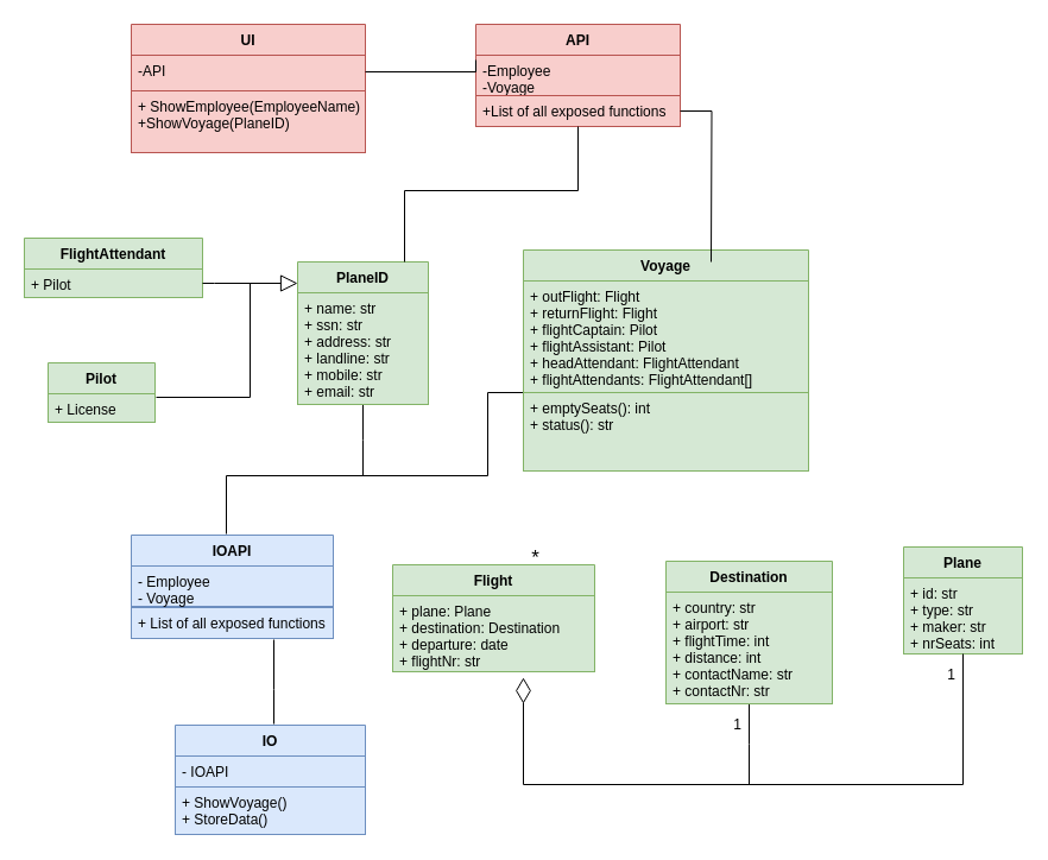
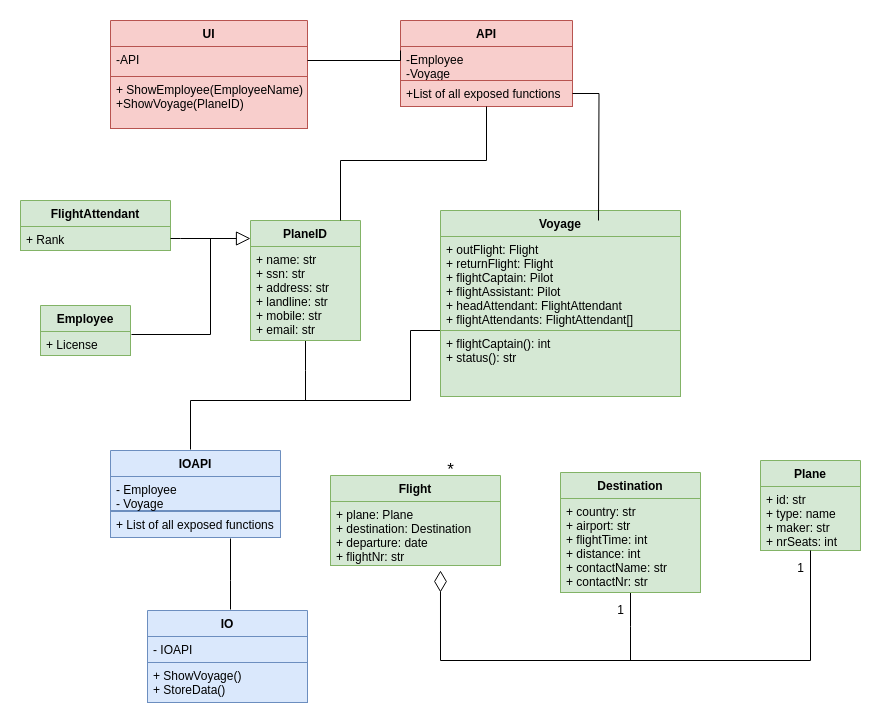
  <mxCell id="0" />
  <mxCell id="1" parent="0" />
  <mxCell id="2" style="edgeStyle=orthogonalEdgeStyle;rounded=0;orthogonalLoop=1;jettySize=auto;html=1;startArrow=none;startFill=0;startSize=7;sourcePerimeterSpacing=1;endArrow=none;endFill=0;endSize=7;targetPerimeterSpacing=1;exitX=0.5;exitY=1;exitDx=0;exitDy=0;" edge="1" parent="1" source="3"><mxGeometry relative="1" as="geometry"><mxPoint x="305" y="400" as="targetPoint" /><mxPoint x="305" y="348" as="sourcePoint" /><Array as="points" /></mxGeometry></mxCell>
  <mxCell id="3" value="PlaneID" style="swimlane;fontStyle=1;align=center;verticalAlign=top;childLayout=stackLayout;horizontal=1;startSize=26;horizontalStack=0;resizeParent=1;resizeParentMax=0;resizeLast=0;collapsible=1;marginBottom=0;fillColor=#d5e8d4;strokeColor=#82b366;" parent="1" vertex="1"><mxGeometry x="250" y="220" width="110" height="120" as="geometry" /></mxCell>
  <mxCell id="4" value="+ name: str&#10;+ ssn: str&#10;+ address: str&#10;+ landline: str&#10;+ mobile: str&#10;+ email: str" style="text;strokeColor=#82b366;fillColor=#d5e8d4;align=left;verticalAlign=top;spacingLeft=4;spacingRight=4;overflow=hidden;rotatable=0;points=[[0,0.5],[1,0.5]];portConstraint=eastwest;" parent="3" vertex="1"><mxGeometry y="26" width="110" height="94" as="geometry" /></mxCell>
  <mxCell id="5" style="edgeStyle=orthogonalEdgeStyle;rounded=0;orthogonalLoop=1;jettySize=auto;html=1;startArrow=none;startFill=0;startSize=7;sourcePerimeterSpacing=1;endArrow=none;endFill=0;endSize=7;targetPerimeterSpacing=1;" edge="1" parent="1" source="6"><mxGeometry relative="1" as="geometry"><mxPoint x="210" y="238.14" as="targetPoint" /><Array as="points"><mxPoint x="210" y="334" /></Array></mxGeometry></mxCell>
- <mxCell id="6" value="Pilot" style="swimlane;fontStyle=1;align=center;verticalAlign=top;childLayout=stackLayout;horizontal=1;startSize=26;horizontalStack=0;resizeParent=1;resizeParentMax=0;resizeLast=0;collapsible=1;marginBottom=0;fillColor=#d5e8d4;strokeColor=#82b366;" parent="1" vertex="1"><mxGeometry x="40" y="305" width="90" height="50" as="geometry" /></mxCell>
+ <mxCell id="6" value="Employee" style="swimlane;fontStyle=1;align=center;verticalAlign=top;childLayout=stackLayout;horizontal=1;startSize=26;horizontalStack=0;resizeParent=1;resizeParentMax=0;resizeLast=0;collapsible=1;marginBottom=0;fillColor=#d5e8d4;strokeColor=#82b366;" parent="1" vertex="1"><mxGeometry x="40" y="305" width="90" height="50" as="geometry" /></mxCell>
  <mxCell id="7" value="+ License" style="text;strokeColor=#82b366;fillColor=#d5e8d4;align=left;verticalAlign=top;spacingLeft=4;spacingRight=4;overflow=hidden;rotatable=0;points=[[0,0.5],[1,0.5]];portConstraint=eastwest;" parent="6" vertex="1"><mxGeometry y="26" width="90" height="24" as="geometry" /></mxCell>
  <mxCell id="8" value="FlightAttendant" style="swimlane;fontStyle=1;align=center;verticalAlign=top;childLayout=stackLayout;horizontal=1;startSize=26;horizontalStack=0;resizeParent=1;resizeParentMax=0;resizeLast=0;collapsible=1;marginBottom=0;fillColor=#d5e8d4;strokeColor=#82b366;" parent="1" vertex="1"><mxGeometry x="20" y="200" width="150" height="50" as="geometry" /></mxCell>
- <mxCell id="9" value="+ Pilot" style="text;strokeColor=#82b366;fillColor=#d5e8d4;align=left;verticalAlign=top;spacingLeft=4;spacingRight=4;overflow=hidden;rotatable=0;points=[[0,0.5],[1,0.5]];portConstraint=eastwest;" parent="8" vertex="1"><mxGeometry y="26" width="150" height="24" as="geometry" /></mxCell>
+ <mxCell id="9" value="+ Rank" style="text;strokeColor=#82b366;fillColor=#d5e8d4;align=left;verticalAlign=top;spacingLeft=4;spacingRight=4;overflow=hidden;rotatable=0;points=[[0,0.5],[1,0.5]];portConstraint=eastwest;" parent="8" vertex="1"><mxGeometry y="26" width="150" height="24" as="geometry" /></mxCell>
  <mxCell id="10" value="Flight" style="swimlane;fontStyle=1;align=center;verticalAlign=top;childLayout=stackLayout;horizontal=1;startSize=26;horizontalStack=0;resizeParent=1;resizeParentMax=0;resizeLast=0;collapsible=1;marginBottom=0;fillColor=#d5e8d4;strokeColor=#82b366;" parent="1" vertex="1"><mxGeometry x="330" y="475" width="170" height="90" as="geometry" /></mxCell>
  <mxCell id="11" value="+ plane: Plane&#10;+ destination: Destination&#10;+ departure: date&#10;+ flightNr: str" style="text;strokeColor=#82b366;fillColor=#d5e8d4;align=left;verticalAlign=top;spacingLeft=4;spacingRight=4;overflow=hidden;rotatable=0;points=[[0,0.5],[1,0.5]];portConstraint=eastwest;" parent="10" vertex="1"><mxGeometry y="26" width="170" height="64" as="geometry" /></mxCell>
  <mxCell id="12" value="Plane" style="swimlane;fontStyle=1;align=center;verticalAlign=top;childLayout=stackLayout;horizontal=1;startSize=26;horizontalStack=0;resizeParent=1;resizeParentMax=0;resizeLast=0;collapsible=1;marginBottom=0;fillColor=#d5e8d4;strokeColor=#82b366;" parent="1" vertex="1"><mxGeometry x="760" y="460" width="100" height="90" as="geometry" /></mxCell>
- <mxCell id="13" value="+ id: str&#10;+ type: str&#10;+ maker: str&#10;+ nrSeats: int" style="text;strokeColor=#82b366;fillColor=#d5e8d4;align=left;verticalAlign=top;spacingLeft=4;spacingRight=4;overflow=hidden;rotatable=0;points=[[0,0.5],[1,0.5]];portConstraint=eastwest;" parent="12" vertex="1"><mxGeometry y="26" width="100" height="64" as="geometry" /></mxCell>
+ <mxCell id="13" value="+ id: str&#10;+ type: name&#10;+ maker: str&#10;+ nrSeats: int" style="text;strokeColor=#82b366;fillColor=#d5e8d4;align=left;verticalAlign=top;spacingLeft=4;spacingRight=4;overflow=hidden;rotatable=0;points=[[0,0.5],[1,0.5]];portConstraint=eastwest;" parent="12" vertex="1"><mxGeometry y="26" width="100" height="64" as="geometry" /></mxCell>
  <mxCell id="14" style="edgeStyle=orthogonalEdgeStyle;rounded=0;orthogonalLoop=1;jettySize=auto;html=1;startArrow=none;startFill=0;endArrow=none;endFill=0;" parent="1" source="15" edge="1"><mxGeometry relative="1" as="geometry"><mxPoint x="630" y="660" as="targetPoint" /></mxGeometry></mxCell>
  <mxCell id="15" value="Destination" style="swimlane;fontStyle=1;align=center;verticalAlign=top;childLayout=stackLayout;horizontal=1;startSize=26;horizontalStack=0;resizeParent=1;resizeParentMax=0;resizeLast=0;collapsible=1;marginBottom=0;fillColor=#d5e8d4;strokeColor=#82b366;" parent="1" vertex="1"><mxGeometry x="560" y="472" width="140" height="120" as="geometry" /></mxCell>
  <mxCell id="16" value="+ country: str&#10;+ airport: str&#10;+ flightTime: int&#10;+ distance: int&#10;+ contactName: str&#10;+ contactNr: str" style="text;strokeColor=#82b366;fillColor=#d5e8d4;align=left;verticalAlign=top;spacingLeft=4;spacingRight=4;overflow=hidden;rotatable=0;points=[[0,0.5],[1,0.5]];portConstraint=eastwest;" parent="15" vertex="1"><mxGeometry y="26" width="140" height="94" as="geometry" /></mxCell>
  <mxCell id="17" value="Voyage" style="swimlane;fontStyle=1;align=center;verticalAlign=top;childLayout=stackLayout;horizontal=1;startSize=26;horizontalStack=0;resizeParent=1;resizeParentMax=0;resizeLast=0;collapsible=1;marginBottom=0;strokeColor=#82b366;fillColor=#d5e8d4;" parent="1" vertex="1"><mxGeometry x="440" y="210" width="240" height="128" as="geometry" /></mxCell>
  <mxCell id="18" value="+ outFlight: Flight&#10;+ returnFlight: Flight&#10;+ flightCaptain: Pilot&#10;+ flightAssistant: Pilot&#10;+ headAttendant: FlightAttendant&#10;+ flightAttendants: FlightAttendant[]&#10;" style="text;strokeColor=#82b366;fillColor=#d5e8d4;align=left;verticalAlign=top;spacingLeft=4;spacingRight=4;overflow=hidden;rotatable=0;points=[[0,0.5],[1,0.5]];portConstraint=eastwest;" parent="17" vertex="1"><mxGeometry y="26" width="240" height="94" as="geometry" /></mxCell>
  <mxCell id="19" value="" style="line;strokeWidth=1;fillColor=#d5e8d4;align=left;verticalAlign=middle;spacingTop=-1;spacingLeft=3;spacingRight=3;rotatable=0;labelPosition=right;points=[];portConstraint=eastwest;strokeColor=#82b366;" parent="17" vertex="1"><mxGeometry y="120" width="240" height="8" as="geometry" /></mxCell>
  <mxCell id="20" style="edgeStyle=orthogonalEdgeStyle;rounded=0;orthogonalLoop=1;jettySize=auto;html=1;startArrow=none;startFill=0;startSize=7;sourcePerimeterSpacing=1;endArrow=none;endFill=0;endSize=7;targetPerimeterSpacing=1;" edge="1" parent="1" source="21"><mxGeometry relative="1" as="geometry"><mxPoint x="440" y="330" as="targetPoint" /><Array as="points"><mxPoint x="190" y="400" /><mxPoint x="410" y="400" /><mxPoint x="410" y="330" /></Array></mxGeometry></mxCell>
  <mxCell id="21" value="IOAPI" style="swimlane;fontStyle=1;align=center;verticalAlign=top;childLayout=stackLayout;horizontal=1;startSize=26;horizontalStack=0;resizeParent=1;resizeParentMax=0;resizeLast=0;collapsible=1;marginBottom=0;fillColor=#dae8fc;strokeColor=#6c8ebf;" parent="1" vertex="1"><mxGeometry x="110" y="450" width="170" height="60" as="geometry" /></mxCell>
  <mxCell id="22" value="- Employee&#10;- Voyage" style="text;strokeColor=#6c8ebf;fillColor=#dae8fc;align=left;verticalAlign=top;spacingLeft=4;spacingRight=4;overflow=hidden;rotatable=0;points=[[0,0.5],[1,0.5]];portConstraint=eastwest;" parent="21" vertex="1"><mxGeometry y="26" width="170" height="34" as="geometry" /></mxCell>
  <mxCell id="23" value="UI" style="swimlane;fontStyle=1;align=center;verticalAlign=top;childLayout=stackLayout;horizontal=1;startSize=26;horizontalStack=0;resizeParent=1;resizeParentMax=0;resizeLast=0;collapsible=1;marginBottom=0;fillColor=#f8cecc;strokeColor=#b85450;" parent="1" vertex="1"><mxGeometry x="110" y="20" width="197" height="108" as="geometry" /></mxCell>
  <mxCell id="24" value="-API" style="text;strokeColor=#b85450;fillColor=#f8cecc;align=left;verticalAlign=top;spacingLeft=4;spacingRight=4;overflow=hidden;rotatable=0;points=[[0,0.5],[1,0.5]];portConstraint=eastwest;" parent="23" vertex="1"><mxGeometry y="26" width="197" height="30" as="geometry" /></mxCell>
  <mxCell id="25" value="+ ShowEmployee(EmployeeName)&#10;+ShowVoyage(PlaneID)" style="text;strokeColor=#b85450;fillColor=#f8cecc;align=left;verticalAlign=top;spacingLeft=4;spacingRight=4;overflow=hidden;rotatable=0;points=[[0,0.5],[1,0.5]];portConstraint=eastwest;" parent="23" vertex="1"><mxGeometry y="56" width="197" height="52" as="geometry" /></mxCell>
  <mxCell id="26" value="API" style="swimlane;fontStyle=1;align=center;verticalAlign=top;childLayout=stackLayout;horizontal=1;startSize=26;horizontalStack=0;resizeParent=1;resizeParentMax=0;resizeLast=0;collapsible=1;marginBottom=0;fillColor=#f8cecc;strokeColor=#b85450;" parent="1" vertex="1"><mxGeometry x="400" y="20" width="172" height="86" as="geometry" /></mxCell>
  <mxCell id="27" value="-Employee&#10;-Voyage" style="text;strokeColor=#b85450;fillColor=#f8cecc;align=left;verticalAlign=top;spacingLeft=4;spacingRight=4;overflow=hidden;rotatable=0;points=[[0,0.5],[1,0.5]];portConstraint=eastwest;" parent="26" vertex="1"><mxGeometry y="26" width="172" height="34" as="geometry" /></mxCell>
  <mxCell id="28" value="+List of all exposed functions" style="text;strokeColor=#b85450;fillColor=#f8cecc;align=left;verticalAlign=top;spacingLeft=4;spacingRight=4;overflow=hidden;rotatable=0;points=[[0,0.5],[1,0.5]];portConstraint=eastwest;" parent="26" vertex="1"><mxGeometry y="60" width="172" height="26" as="geometry" /></mxCell>
  <mxCell id="29" style="edgeStyle=orthogonalEdgeStyle;rounded=0;orthogonalLoop=1;jettySize=auto;html=1;startArrow=none;startFill=0;endArrow=none;endFill=0;" parent="1" source="24" edge="1"><mxGeometry relative="1" as="geometry"><mxPoint x="400" y="50" as="targetPoint" /><Array as="points"><mxPoint x="400" y="60" /></Array></mxGeometry></mxCell>
  <mxCell id="30" style="edgeStyle=orthogonalEdgeStyle;rounded=0;orthogonalLoop=1;jettySize=auto;html=1;startArrow=none;startFill=0;endArrow=none;endFill=0;" parent="1" source="28" edge="1"><mxGeometry relative="1" as="geometry"><mxPoint x="598" y="220" as="targetPoint" /></mxGeometry></mxCell>
  <mxCell id="31" style="edgeStyle=orthogonalEdgeStyle;rounded=0;orthogonalLoop=1;jettySize=auto;html=1;startArrow=none;startFill=0;endArrow=none;endFill=0;" parent="1" source="28" edge="1"><mxGeometry relative="1" as="geometry"><Array as="points"><mxPoint x="486" y="160" /><mxPoint x="340" y="160" /><mxPoint x="340" y="220" /></Array><mxPoint x="340" y="220" as="targetPoint" /></mxGeometry></mxCell>
  <mxCell id="32" style="edgeStyle=orthogonalEdgeStyle;rounded=0;orthogonalLoop=1;jettySize=auto;html=1;startArrow=none;startFill=0;endArrow=block;endFill=0;endSize=12;" parent="1" source="9" edge="1"><mxGeometry relative="1" as="geometry"><mxPoint x="250" y="238" as="targetPoint" /><Array as="points"><mxPoint x="180" y="238" /><mxPoint x="180" y="238" /></Array></mxGeometry></mxCell>
  <mxCell id="33" style="edgeStyle=orthogonalEdgeStyle;rounded=0;orthogonalLoop=1;jettySize=auto;html=1;startArrow=none;startFill=0;endArrow=diamondThin;endFill=0;entryX=0.647;entryY=1.078;entryDx=0;entryDy=0;entryPerimeter=0;strokeWidth=1;endSize=19;exitX=0.5;exitY=1;exitDx=0;exitDy=0;" parent="1" source="12" target="11" edge="1"><mxGeometry relative="1" as="geometry"><mxPoint x="451.276" y="571.724" as="targetPoint" /><Array as="points"><mxPoint x="810" y="660" /><mxPoint x="440" y="660" /></Array></mxGeometry></mxCell>
  <mxCell id="34" value="&lt;font style=&quot;font-size: 17px&quot;&gt;*&lt;/font&gt;" style="text;html=1;align=center;verticalAlign=middle;resizable=0;points=[];;autosize=1;strokeWidth=5;perimeterSpacing=2;" vertex="1" parent="1"><mxGeometry x="440" y="460" width="20" height="20" as="geometry" /></mxCell>
  <mxCell id="35" value="1" style="text;html=1;align=center;verticalAlign=middle;resizable=0;points=[];;autosize=1;" vertex="1" parent="1"><mxGeometry x="610" y="600" width="20" height="20" as="geometry" /></mxCell>
  <mxCell id="36" value="1" style="text;html=1;align=center;verticalAlign=middle;resizable=0;points=[];;autosize=1;" vertex="1" parent="1"><mxGeometry x="790" y="558" width="20" height="20" as="geometry" /></mxCell>
  <mxCell id="37" style="edgeStyle=orthogonalEdgeStyle;rounded=0;orthogonalLoop=1;jettySize=auto;html=1;startArrow=none;startFill=0;startSize=7;sourcePerimeterSpacing=1;endArrow=none;endFill=0;endSize=12;targetPerimeterSpacing=1;" edge="1" parent="1" source="38" target="42"><mxGeometry relative="1" as="geometry"><mxPoint x="180" y="550" as="targetPoint" /><Array as="points"><mxPoint x="230" y="580" /><mxPoint x="230" y="580" /></Array></mxGeometry></mxCell>
  <mxCell id="38" value="IO" style="swimlane;fontStyle=1;align=center;verticalAlign=top;childLayout=stackLayout;horizontal=1;startSize=26;horizontalStack=0;resizeParent=1;resizeParentMax=0;resizeLast=0;collapsible=1;marginBottom=0;strokeWidth=1;fillColor=#dae8fc;strokeColor=#6c8ebf;" vertex="1" parent="1"><mxGeometry x="147" y="610" width="160" height="92" as="geometry" /></mxCell>
  <mxCell id="39" value="- IOAPI" style="text;strokeColor=#6c8ebf;fillColor=#dae8fc;align=left;verticalAlign=top;spacingLeft=4;spacingRight=4;overflow=hidden;rotatable=0;points=[[0,0.5],[1,0.5]];portConstraint=eastwest;" vertex="1" parent="38"><mxGeometry y="26" width="160" height="26" as="geometry" /></mxCell>
  <mxCell id="40" value="+ ShowVoyage()&#10;+ StoreData()" style="text;strokeColor=#6c8ebf;fillColor=#dae8fc;align=left;verticalAlign=top;spacingLeft=4;spacingRight=4;overflow=hidden;rotatable=0;points=[[0,0.5],[1,0.5]];portConstraint=eastwest;" vertex="1" parent="38"><mxGeometry y="52" width="160" height="40" as="geometry" /></mxCell>
- <mxCell id="41" value="+ emptySeats(): int&#10;+ status(): str" style="text;strokeColor=#82b366;fillColor=#d5e8d4;align=left;verticalAlign=top;spacingLeft=4;spacingRight=4;overflow=hidden;rotatable=0;points=[[0,0.5],[1,0.5]];portConstraint=eastwest;" parent="1" vertex="1"><mxGeometry x="440" y="330" width="240" height="66" as="geometry" /></mxCell>
+ <mxCell id="41" value="+ flightCaptain(): int&#10;+ status(): str" style="text;strokeColor=#82b366;fillColor=#d5e8d4;align=left;verticalAlign=top;spacingLeft=4;spacingRight=4;overflow=hidden;rotatable=0;points=[[0,0.5],[1,0.5]];portConstraint=eastwest;" parent="1" vertex="1"><mxGeometry x="440" y="330" width="240" height="66" as="geometry" /></mxCell>
  <mxCell id="42" value="+ List of all exposed functions" style="text;strokeColor=#6c8ebf;fillColor=#dae8fc;align=left;verticalAlign=top;spacingLeft=4;spacingRight=4;overflow=hidden;rotatable=0;points=[[0,0.5],[1,0.5]];portConstraint=eastwest;" parent="1" vertex="1"><mxGeometry x="110" y="511" width="170" height="26" as="geometry" /></mxCell>
